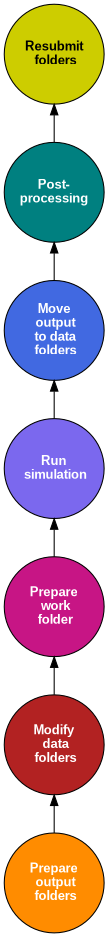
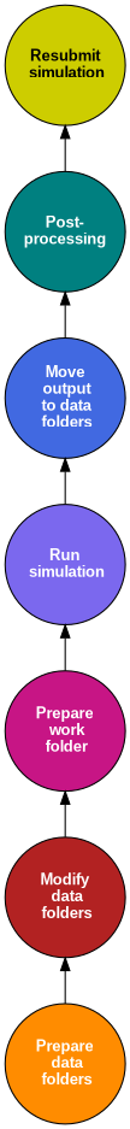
  digraph {
    fontname="Verdana bold"
    fontsize=10
    rankdir=BT
    splines=curved
    node [fontcolor=white fontname="Arial bold" fontsize=12 shape=circle style=filled]
    edge [fontname=Sans fontsize=12]
-   n1 [fillcolor=darkorange label="Prepare\n output\n folders" width=1.3]
+   n1 [fillcolor=darkorange label="Prepare\n data\n folders" width=1.3]
    n2 [fillcolor=firebrick label="Modify\n data\n folders" width=1.3]
    n3 [fillcolor=mediumvioletred label="Prepare\n work\n folder" width=1.3]
    n4 [fillcolor=mediumslateblue label="Run\n simulation" width=1.3]
    n5 [fillcolor=royalblue label="Move\n output\n to data\n folders" width=1.3]
    n6 [fillcolor=teal label="Post-\nprocessing" width=1.3]
-   n7 [fillcolor=yellow3 fontcolor=black label="Resubmit\n folders" width=1.3]
+   n7 [fillcolor=yellow3 fontcolor=black label="Resubmit\n simulation" width=1.3]
    n1 -> n2 [headport=c]
    n2 -> n3
    n3 -> n4
    n4 -> n5
    n5 -> n6
    n6 -> n7
  }
